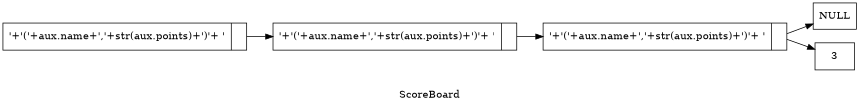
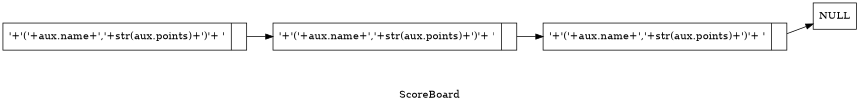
  digraph {
    label=ScoreBoard
    rankdir=LR
    node [shape=record]
    edge [headport=data tailport="ref:c"]
    n1 [label=NULL shape=box]
    n2 [label="{<data> '+'('+aux.name+','+str(aux.points)+')'+ '| <ref>  }" width=1.2]
    n3 [label="{<data> '+'('+aux.name+','+str(aux.points)+')'+ '| <ref>  }" width=1.2]
    n4 [label="{<data> '+'('+aux.name+','+str(aux.points)+')'+ '| <ref>  }" width=1.2]
-   3
    n2 -> n3
    n3 -> n4
    n4 -> n1 [headport=""]
-   n4 -> 3
  }
